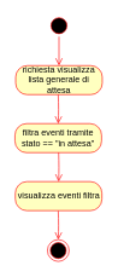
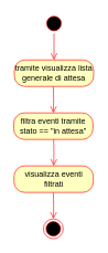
  <mxCell id="0" />
  <mxCell id="1" parent="0" />
  <mxCell id="2" value="" style="ellipse;html=1;shape=startState;fillColor=#000000;strokeColor=#ff0000;" vertex="1" parent="1"><mxGeometry x="66" y="20" width="30" height="30" as="geometry" /></mxCell>
  <mxCell id="3" value="" style="edgeStyle=orthogonalEdgeStyle;html=1;verticalAlign=bottom;endArrow=open;endSize=8;strokeColor=#ff0000;entryX=0.5;entryY=0;entryDx=0;entryDy=0;" edge="1" parent="1" source="2" target="4"><mxGeometry relative="1" as="geometry"><mxPoint x="81" y="100" as="targetPoint" /></mxGeometry></mxCell>
- <mxCell id="4" value="richiesta visualizza lista generale di attesa" style="rounded=1;whiteSpace=wrap;html=1;arcSize=40;fontColor=#000000;fillColor=#ffffc0;strokeColor=#ff0000;" vertex="1" parent="1"><mxGeometry x="21" y="90" width="120" height="40" as="geometry" /></mxCell>
+ <mxCell id="4" value="tramite visualizza lista generale di attesa" style="rounded=1;whiteSpace=wrap;html=1;arcSize=40;fontColor=#000000;fillColor=#ffffc0;strokeColor=#ff0000;" vertex="1" parent="1"><mxGeometry x="21" y="90" width="120" height="40" as="geometry" /></mxCell>
  <mxCell id="5" value="" style="ellipse;html=1;shape=endState;fillColor=#000000;strokeColor=#ff0000;" vertex="1" parent="1"><mxGeometry x="65" y="330" width="30" height="30" as="geometry" /></mxCell>
  <mxCell id="6" value="" style="edgeStyle=orthogonalEdgeStyle;html=1;verticalAlign=bottom;endArrow=open;endSize=8;strokeColor=#ff0000;exitX=0.5;exitY=1;exitDx=0;exitDy=0;entryX=0.5;entryY=0;entryDx=0;entryDy=0;" edge="1" parent="1" target="5"><mxGeometry relative="1" as="geometry"><mxPoint x="80.5" y="330" as="targetPoint" /><mxPoint x="80" y="290" as="sourcePoint" /></mxGeometry></mxCell>
  <mxCell id="7" value="" style="edgeStyle=orthogonalEdgeStyle;html=1;verticalAlign=bottom;endArrow=open;endSize=8;strokeColor=#ff0000;entryX=0.5;entryY=0;entryDx=0;entryDy=0;" edge="1" parent="1" target="8"><mxGeometry relative="1" as="geometry"><mxPoint x="126" y="200" as="targetPoint" /><mxPoint x="80" y="130" as="sourcePoint" /></mxGeometry></mxCell>
  <mxCell id="8" value="filtra eventi tramite stato == &quot;in attesa&quot;" style="rounded=1;whiteSpace=wrap;html=1;arcSize=40;fontColor=#000000;fillColor=#ffffc0;strokeColor=#ff0000;" vertex="1" parent="1"><mxGeometry x="20" y="170" width="120" height="40" as="geometry" /></mxCell>
  <mxCell id="9" value="" style="edgeStyle=orthogonalEdgeStyle;html=1;verticalAlign=bottom;endArrow=open;endSize=8;strokeColor=#ff0000;entryX=0.5;entryY=0;entryDx=0;entryDy=0;" edge="1" parent="1" target="10"><mxGeometry relative="1" as="geometry"><mxPoint x="126.5" y="280" as="targetPoint" /><mxPoint x="80.5" y="210" as="sourcePoint" /></mxGeometry></mxCell>
- <mxCell id="10" value="visualizza eventi filtra" style="rounded=1;whiteSpace=wrap;html=1;arcSize=40;fontColor=#000000;fillColor=#ffffc0;strokeColor=#ff0000;" vertex="1" parent="1"><mxGeometry x="20.5" y="250" width="120" height="40" as="geometry" /></mxCell>
+ <mxCell id="10" value="visualizza eventi filtrati" style="rounded=1;whiteSpace=wrap;html=1;arcSize=40;fontColor=#000000;fillColor=#ffffc0;strokeColor=#ff0000;" vertex="1" parent="1"><mxGeometry x="20.5" y="250" width="120" height="40" as="geometry" /></mxCell>
